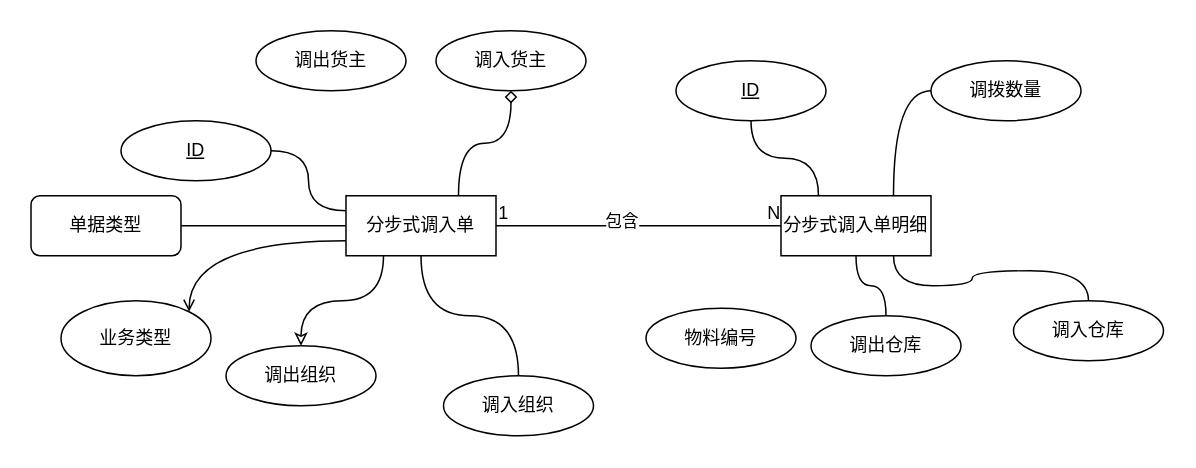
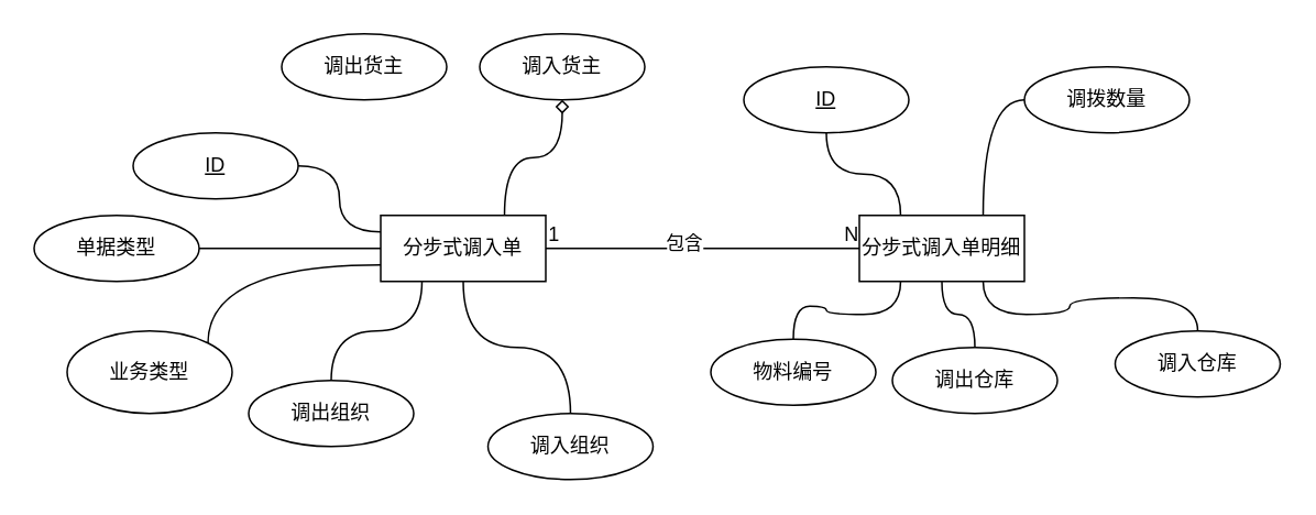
  <mxCell id="0" />
  <mxCell id="1" parent="0" />
  <mxCell id="2" style="edgeStyle=orthogonalEdgeStyle;curved=1;rounded=0;orthogonalLoop=1;jettySize=auto;html=1;exitX=0;exitY=0.25;exitDx=0;exitDy=0;entryX=1;entryY=0.5;entryDx=0;entryDy=0;endArrow=none;endFill=0;" parent="1" source="8" target="19" edge="1"><mxGeometry relative="1" as="geometry" /></mxCell>
  <mxCell id="3" value="" style="edgeStyle=orthogonalEdgeStyle;curved=1;rounded=0;orthogonalLoop=1;jettySize=auto;html=1;endArrow=none;endFill=0;" parent="1" source="8" target="21" edge="1"><mxGeometry relative="1" as="geometry" /></mxCell>
- <mxCell id="4" style="edgeStyle=orthogonalEdgeStyle;curved=1;rounded=0;orthogonalLoop=1;jettySize=auto;html=1;exitX=0;exitY=0.75;exitDx=0;exitDy=0;entryX=1;entryY=0;entryDx=0;entryDy=0;endArrow=open;endFill=0;" parent="1" source="8" target="22" edge="1"><mxGeometry relative="1" as="geometry" /></mxCell>
- <mxCell id="5" style="edgeStyle=orthogonalEdgeStyle;curved=1;rounded=0;orthogonalLoop=1;jettySize=auto;html=1;exitX=0.25;exitY=1;exitDx=0;exitDy=0;entryX=0.5;entryY=0;entryDx=0;entryDy=0;endArrow=classic;endFill=0;" parent="1" source="8" target="23" edge="1"><mxGeometry relative="1" as="geometry" /></mxCell>
+ <mxCell id="4" style="edgeStyle=orthogonalEdgeStyle;curved=1;rounded=0;orthogonalLoop=1;jettySize=auto;html=1;exitX=0;exitY=0.75;exitDx=0;exitDy=0;entryX=1;entryY=0;entryDx=0;entryDy=0;endArrow=none;endFill=0;" parent="1" source="8" target="22" edge="1"><mxGeometry relative="1" as="geometry" /></mxCell>
+ <mxCell id="5" style="edgeStyle=orthogonalEdgeStyle;curved=1;rounded=0;orthogonalLoop=1;jettySize=auto;html=1;exitX=0.25;exitY=1;exitDx=0;exitDy=0;entryX=0.5;entryY=0;entryDx=0;entryDy=0;endArrow=none;endFill=0;" parent="1" source="8" target="23" edge="1"><mxGeometry relative="1" as="geometry" /></mxCell>
  <mxCell id="6" style="edgeStyle=orthogonalEdgeStyle;curved=1;rounded=0;orthogonalLoop=1;jettySize=auto;html=1;exitX=0.5;exitY=1;exitDx=0;exitDy=0;endArrow=none;endFill=0;" parent="1" source="8" target="24" edge="1"><mxGeometry relative="1" as="geometry" /></mxCell>
  <mxCell id="7" style="edgeStyle=orthogonalEdgeStyle;curved=1;rounded=0;orthogonalLoop=1;jettySize=auto;html=1;exitX=0.75;exitY=0;exitDx=0;exitDy=0;endArrow=diamond;endFill=0;" parent="1" source="8" target="26" edge="1"><mxGeometry relative="1" as="geometry" /></mxCell>
  <mxCell id="8" value="分步式调入单" style="whiteSpace=wrap;html=1;align=center;" parent="1" vertex="1"><mxGeometry x="230" y="130" width="100" height="40" as="geometry" /></mxCell>
  <mxCell id="9" style="edgeStyle=orthogonalEdgeStyle;curved=1;rounded=0;orthogonalLoop=1;jettySize=auto;html=1;exitX=0.25;exitY=0;exitDx=0;exitDy=0;endArrow=none;endFill=0;" parent="1" source="14" target="20" edge="1"><mxGeometry relative="1" as="geometry" /></mxCell>
+ <mxCell id="10" style="edgeStyle=orthogonalEdgeStyle;curved=1;rounded=0;orthogonalLoop=1;jettySize=auto;html=1;exitX=0.25;exitY=1;exitDx=0;exitDy=0;endArrow=none;endFill=0;" parent="1" source="14" target="27" edge="1"><mxGeometry relative="1" as="geometry" /></mxCell>
  <mxCell id="11" style="edgeStyle=orthogonalEdgeStyle;curved=1;rounded=0;orthogonalLoop=1;jettySize=auto;html=1;exitX=0.75;exitY=1;exitDx=0;exitDy=0;entryX=0.5;entryY=0;entryDx=0;entryDy=0;endArrow=none;endFill=0;" parent="1" source="14" target="29" edge="1"><mxGeometry relative="1" as="geometry" /></mxCell>
  <mxCell id="12" style="edgeStyle=orthogonalEdgeStyle;curved=1;rounded=0;orthogonalLoop=1;jettySize=auto;html=1;exitX=0.75;exitY=0;exitDx=0;exitDy=0;entryX=0;entryY=0.5;entryDx=0;entryDy=0;endArrow=none;endFill=0;" parent="1" source="14" target="30" edge="1"><mxGeometry relative="1" as="geometry" /></mxCell>
  <mxCell id="13" style="edgeStyle=orthogonalEdgeStyle;curved=1;rounded=0;orthogonalLoop=1;jettySize=auto;html=1;exitX=0.5;exitY=1;exitDx=0;exitDy=0;entryX=0.5;entryY=0;entryDx=0;entryDy=0;endArrow=none;endFill=0;" parent="1" source="14" target="28" edge="1"><mxGeometry relative="1" as="geometry" /></mxCell>
  <mxCell id="14" value="分步式调入单明细" style="whiteSpace=wrap;html=1;align=center;" parent="1" vertex="1"><mxGeometry x="520" y="130" width="100" height="40" as="geometry" /></mxCell>
  <mxCell id="15" value="" style="endArrow=none;html=1;rounded=0;entryX=0;entryY=0.5;entryDx=0;entryDy=0;" parent="1" target="14" edge="1"><mxGeometry relative="1" as="geometry"><mxPoint x="330" y="150" as="sourcePoint" /><mxPoint x="490" y="150" as="targetPoint" /></mxGeometry></mxCell>
  <mxCell id="16" value="1" style="resizable=0;html=1;align=left;verticalAlign=bottom;" parent="15" connectable="0" vertex="1"><mxGeometry x="-1" relative="1" as="geometry" /></mxCell>
  <mxCell id="17" value="N" style="resizable=0;html=1;align=right;verticalAlign=bottom;" parent="15" connectable="0" vertex="1"><mxGeometry x="1" relative="1" as="geometry" /></mxCell>
  <mxCell id="18" value="包含" style="edgeLabel;html=1;align=center;verticalAlign=middle;resizable=0;points=[];" parent="15" vertex="1" connectable="0"><mxGeometry x="-0.126" y="4" relative="1" as="geometry"><mxPoint as="offset" /></mxGeometry></mxCell>
  <mxCell id="19" value="ID" style="ellipse;whiteSpace=wrap;html=1;align=center;fontStyle=4;" parent="1" vertex="1"><mxGeometry x="80" y="80" width="100" height="40" as="geometry" /></mxCell>
  <mxCell id="20" value="ID" style="ellipse;whiteSpace=wrap;html=1;align=center;fontStyle=4;" parent="1" vertex="1"><mxGeometry x="450" y="40" width="100" height="40" as="geometry" /></mxCell>
- <mxCell id="21" value="单据类型" style="whiteSpace=wrap;html=1;align=center;rounded=1;" parent="1" vertex="1"><mxGeometry x="20" y="130" width="100" height="40" as="geometry" /></mxCell>
+ <mxCell id="21" value="单据类型" style="ellipse;whiteSpace=wrap;html=1;align=center;" parent="1" vertex="1"><mxGeometry x="20" y="130" width="100" height="40" as="geometry" /></mxCell>
  <mxCell id="22" value="业务类型" style="ellipse;whiteSpace=wrap;html=1;align=center;" parent="1" vertex="1"><mxGeometry x="40" y="200" width="100" height="50" as="geometry" /></mxCell>
  <mxCell id="23" value="调出组织" style="ellipse;whiteSpace=wrap;html=1;align=center;" parent="1" vertex="1"><mxGeometry x="150" y="230" width="100" height="40" as="geometry" /></mxCell>
  <mxCell id="24" value="调入组织" style="ellipse;whiteSpace=wrap;html=1;align=center;" parent="1" vertex="1"><mxGeometry x="295" y="250" width="100" height="40" as="geometry" /></mxCell>
  <mxCell id="25" value="调出货主" style="ellipse;whiteSpace=wrap;html=1;align=center;" parent="1" vertex="1"><mxGeometry x="170" y="20" width="100" height="40" as="geometry" /></mxCell>
  <mxCell id="26" value="调入货主" style="ellipse;whiteSpace=wrap;html=1;align=center;" parent="1" vertex="1"><mxGeometry x="290" y="20" width="100" height="40" as="geometry" /></mxCell>
  <mxCell id="27" value="物料编号" style="ellipse;whiteSpace=wrap;html=1;align=center;" parent="1" vertex="1"><mxGeometry x="430" y="205" width="100" height="40" as="geometry" /></mxCell>
  <mxCell id="28" value="调出仓库" style="ellipse;whiteSpace=wrap;html=1;align=center;" parent="1" vertex="1"><mxGeometry x="540" y="210" width="100" height="40" as="geometry" /></mxCell>
  <mxCell id="29" value="调入仓库" style="ellipse;whiteSpace=wrap;html=1;align=center;" parent="1" vertex="1"><mxGeometry x="675" y="200" width="100" height="40" as="geometry" /></mxCell>
  <mxCell id="30" value="调拨数量" style="ellipse;whiteSpace=wrap;html=1;align=center;" parent="1" vertex="1"><mxGeometry x="620" y="40" width="100" height="40" as="geometry" /></mxCell>
